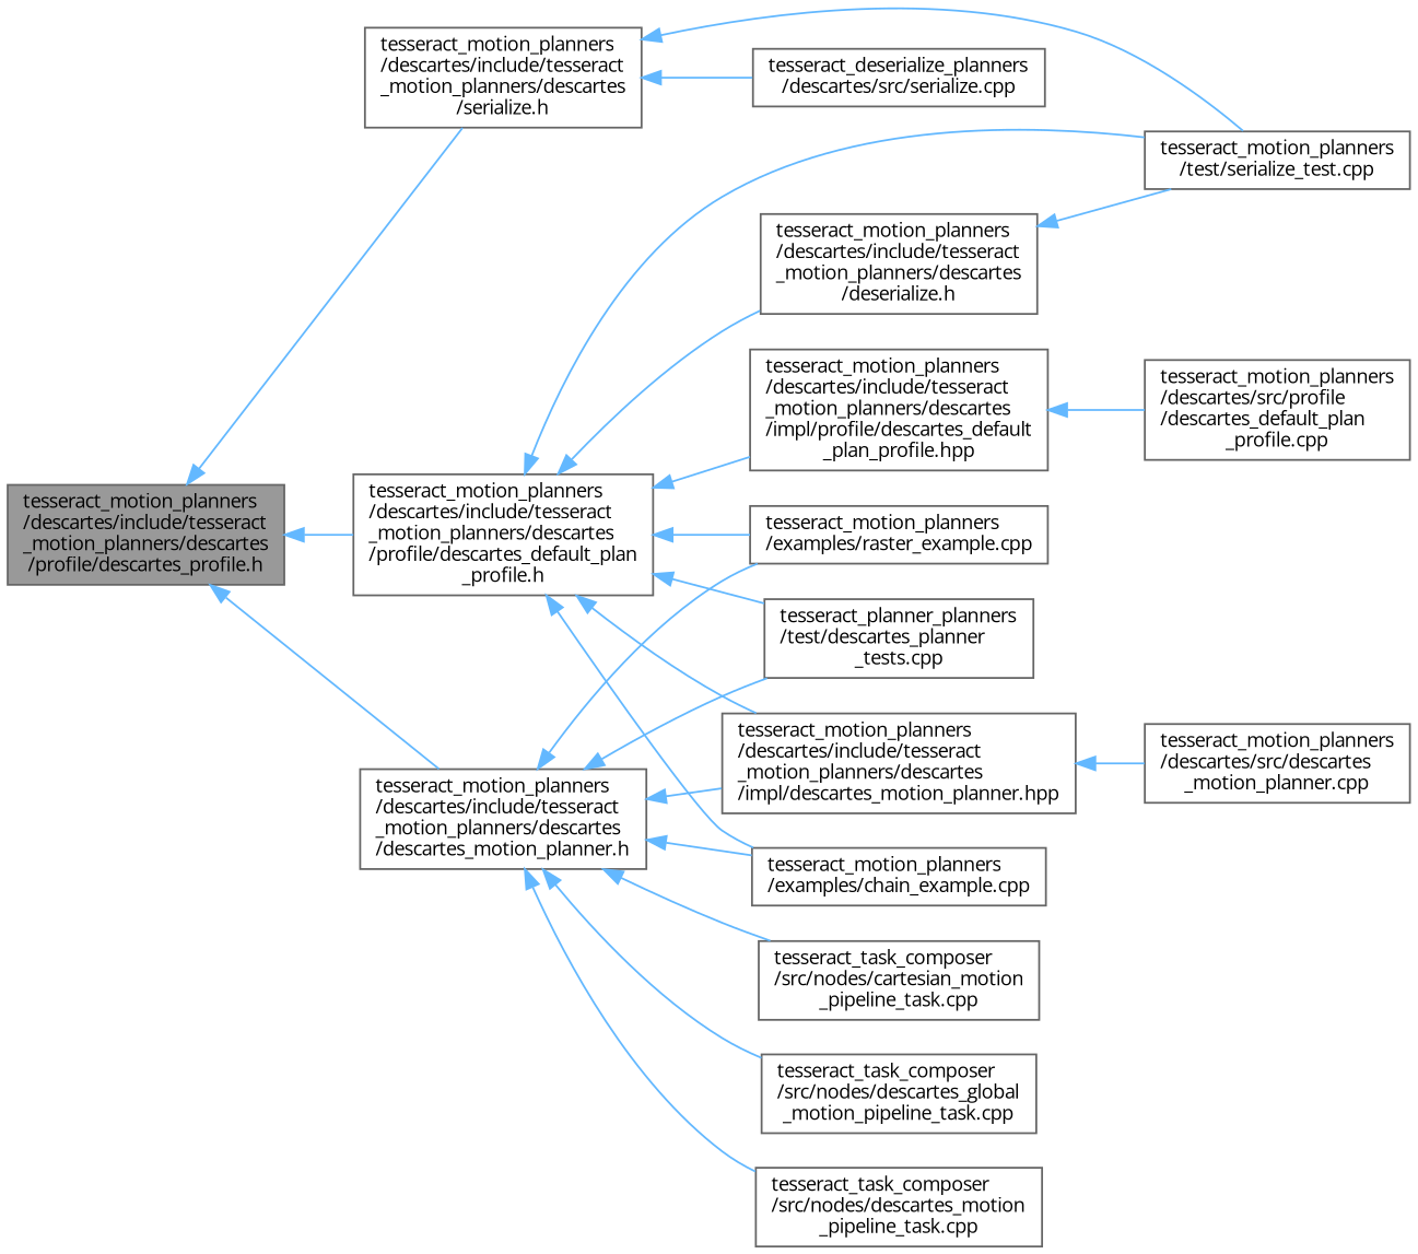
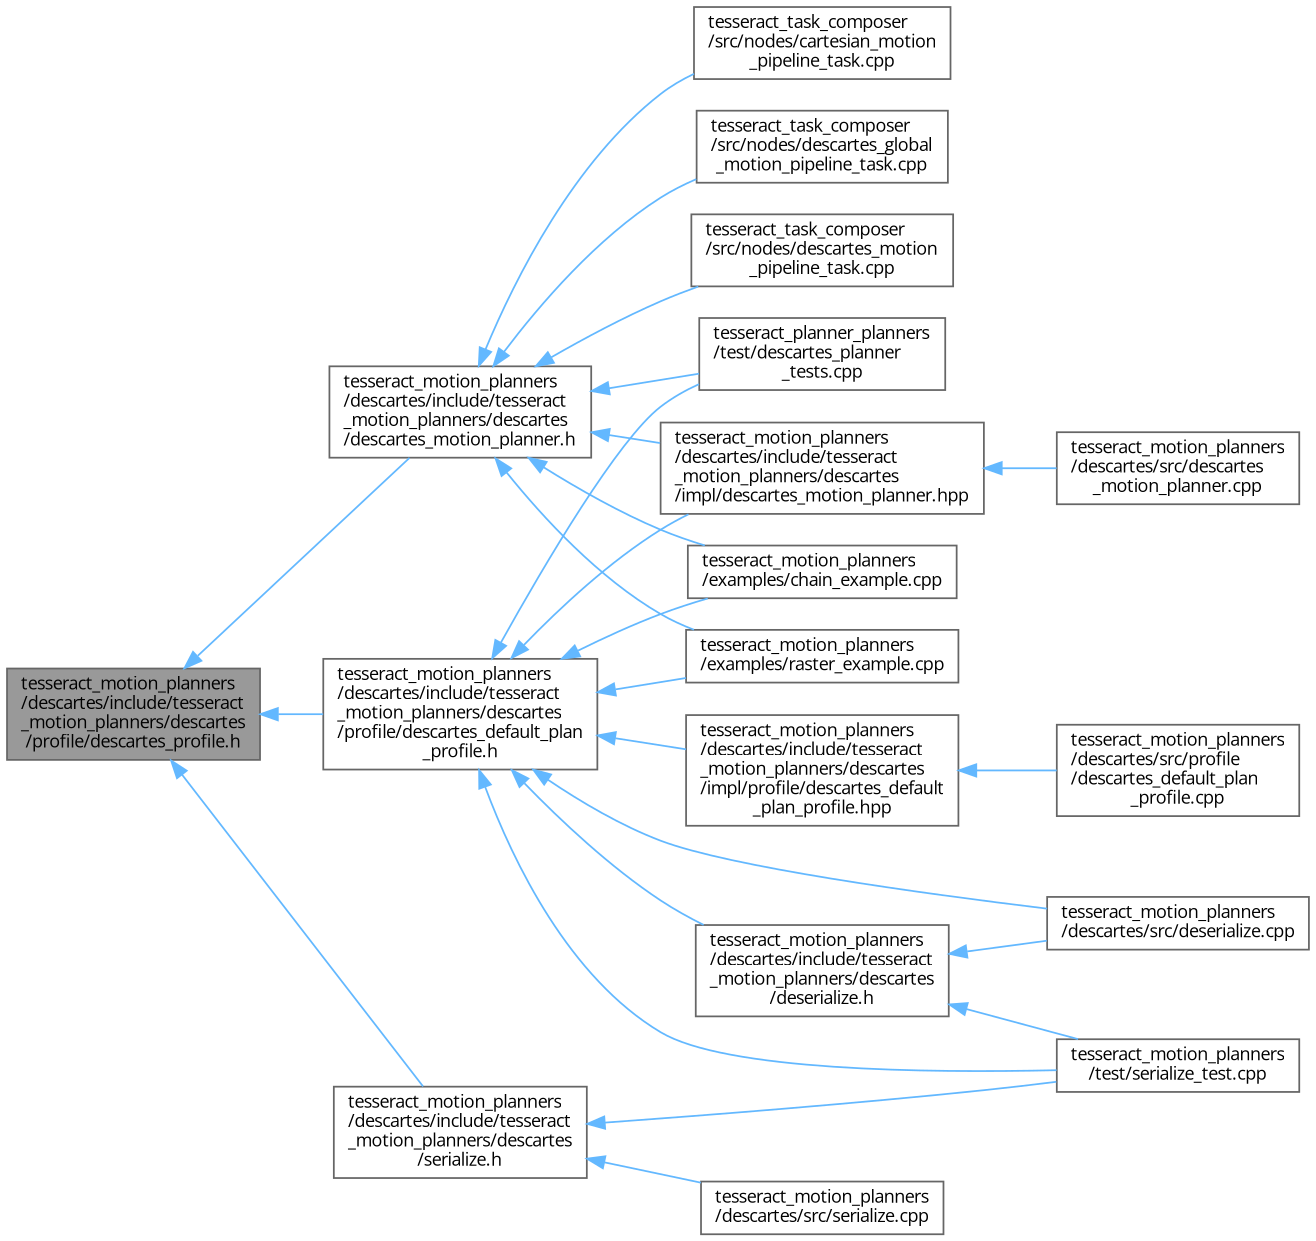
  digraph {
    fontname="Open Sans"
    rankdir=LR
    node [color=grey40 fillcolor=white fontname="Open Sans" fontsize=10 shape=box style=filled]
    edge [color=steelblue1 dir=back fontname="Open Sans" fontsize=10 labelfontname=Helvetica labelfontsize=10 style=solid]
    n1 [color=gray40 fillcolor=grey60 fontcolor=black height=0.2 label="tesseract_motion_planners\l/descartes/include/tesseract\l_motion_planners/descartes\l/profile/descartes_profile.h" width=0.4]
    n2 [height=0.2 label="tesseract_motion_planners\l/descartes/include/tesseract\l_motion_planners/descartes\l/descartes_motion_planner.h" width=0.4]
    n3 [height=0.2 label="tesseract_motion_planners\l/descartes/include/tesseract\l_motion_planners/descartes\l/profile/descartes_default_plan\l_profile.h" width=0.4]
    n4 [height=0.2 label="tesseract_motion_planners\l/descartes/include/tesseract\l_motion_planners/descartes\l/serialize.h" width=0.4]
    n5 [height=0.2 label="tesseract_motion_planners\l/descartes/include/tesseract\l_motion_planners/descartes\l/impl/descartes_motion_planner.hpp" width=0.4]
    n6 [height=0.2 label="tesseract_motion_planners\l/examples/chain_example.cpp" width=0.4]
    n7 [height=0.2 label="tesseract_motion_planners\l/examples/raster_example.cpp" width=0.4]
    n8 [height=0.2 label="tesseract_planner_planners\l/test/descartes_planner\l_tests.cpp" width=0.4]
    n9 [height=0.2 label="tesseract_task_composer\l/src/nodes/cartesian_motion\l_pipeline_task.cpp" width=0.4]
    n10 [height=0.2 label="tesseract_task_composer\l/src/nodes/descartes_global\l_motion_pipeline_task.cpp" width=0.4]
    n11 [height=0.2 label="tesseract_task_composer\l/src/nodes/descartes_motion\l_pipeline_task.cpp" width=0.4]
    n12 [height=0.2 label="tesseract_motion_planners\l/descartes/include/tesseract\l_motion_planners/descartes\l/deserialize.h" width=0.4]
+   n13 [height=0.2 label="tesseract_motion_planners\l/descartes/src/deserialize.cpp" width=0.4]
    n14 [height=0.2 label="tesseract_motion_planners\l/test/serialize_test.cpp" width=0.4]
    n15 [height=0.2 label="tesseract_motion_planners\l/descartes/include/tesseract\l_motion_planners/descartes\l/impl/profile/descartes_default\l_plan_profile.hpp" width=0.4]
-   n16 [height=0.2 label="tesseract_deserialize_planners\l/descartes/src/serialize.cpp" width=0.4]
+   n16 [height=0.2 label="tesseract_motion_planners\l/descartes/src/serialize.cpp" width=0.4]
    n17 [height=0.2 label="tesseract_motion_planners\l/descartes/src/descartes\l_motion_planner.cpp" width=0.4]
    n18 [height=0.2 label="tesseract_motion_planners\l/descartes/src/profile\l/descartes_default_plan\l_profile.cpp" width=0.4]
    n1 -> n2
    n1 -> n3
    n1 -> n4
    n2 -> n5
    n2 -> n6
    n2 -> n7
    n2 -> n8
    n2 -> n9
    n2 -> n10
    n2 -> n11
    n3 -> n5
    n3 -> n6
    n3 -> n7
    n3 -> n8
    n3 -> n12
+   n3 -> n13
    n3 -> n14
    n3 -> n15
    n4 -> n14
    n4 -> n16
    n5 -> n17
+   n12 -> n13
    n12 -> n14
    n15 -> n18
  }
